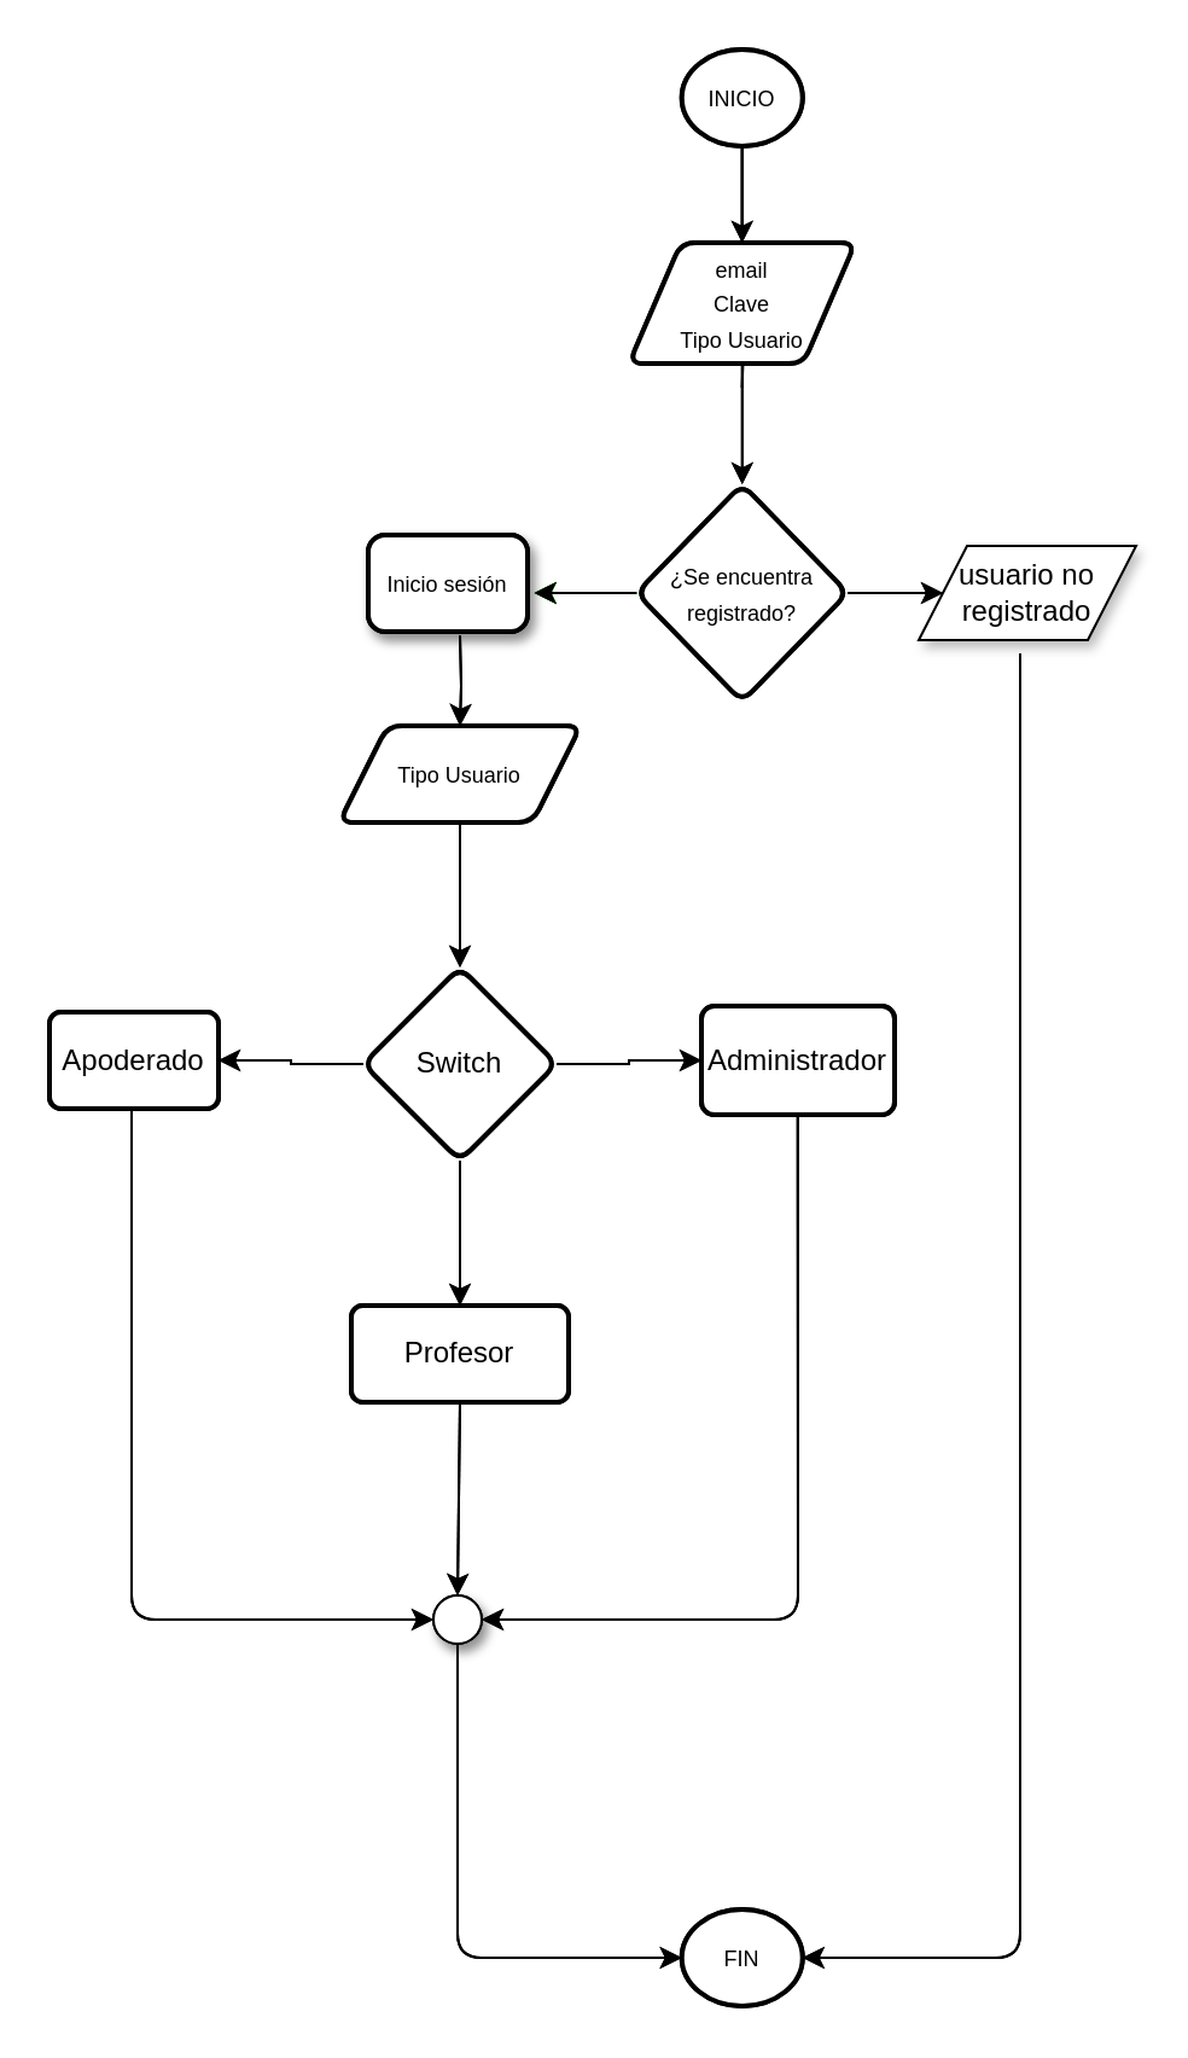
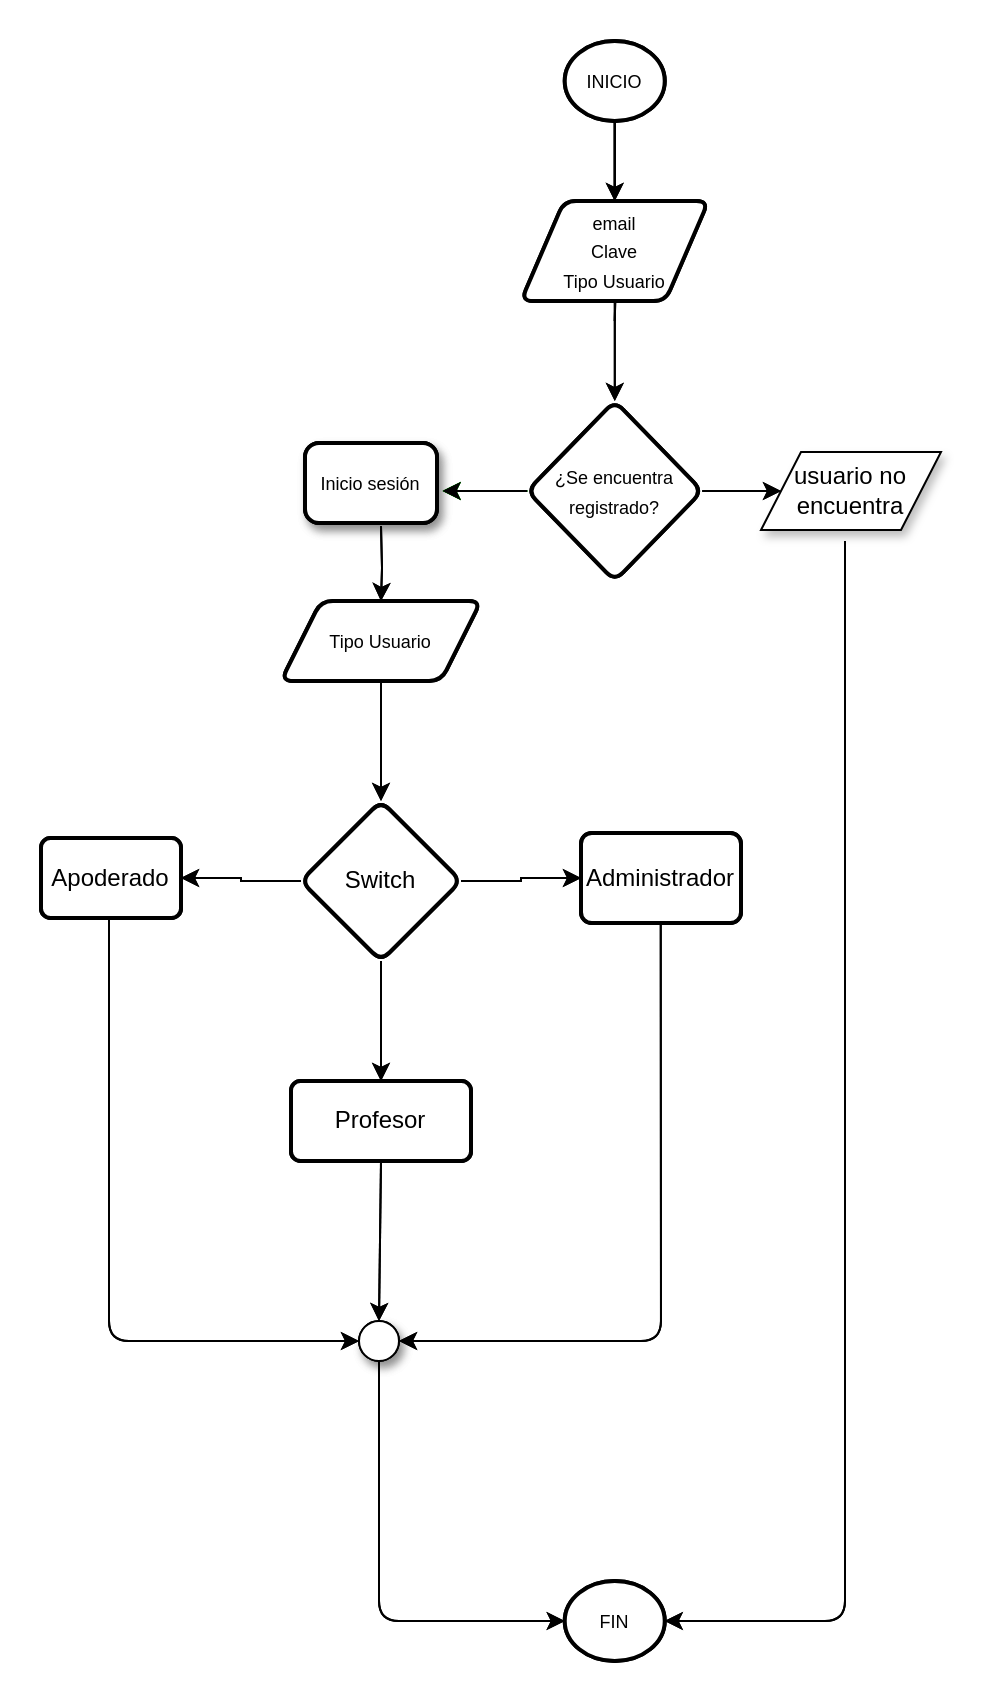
  <mxCell id="0" />
  <mxCell id="1" parent="0" />
  <mxCell id="2" value="" style="edgeStyle=orthogonalEdgeStyle;rounded=0;orthogonalLoop=1;jettySize=auto;html=1;" edge="1" parent="1" source="3" target="6"><mxGeometry relative="1" as="geometry" /></mxCell>
  <mxCell id="3" value="&lt;font style=&quot;font-size: 9px&quot;&gt;INICIO&lt;/font&gt;" style="strokeWidth=2;html=1;shape=mxgraph.flowchart.start_2;whiteSpace=wrap;" vertex="1" parent="1"><mxGeometry x="281.87" y="20" width="50" height="40" as="geometry" /></mxCell>
  <mxCell id="4" value="" style="edgeStyle=orthogonalEdgeStyle;rounded=0;orthogonalLoop=1;jettySize=auto;html=1;" edge="1" parent="1" target="6"><mxGeometry relative="1" as="geometry"><mxPoint x="306.87" y="160" as="sourcePoint" /></mxGeometry></mxCell>
  <mxCell id="5" value="" style="edgeStyle=orthogonalEdgeStyle;rounded=0;orthogonalLoop=1;jettySize=auto;html=1;" edge="1" parent="1" source="3" target="10"><mxGeometry relative="1" as="geometry" /></mxCell>
  <mxCell id="6" value="&lt;font style=&quot;font-size: 9px&quot;&gt;email&lt;br&gt;Clave&lt;br&gt;Tipo Usuario&lt;/font&gt;" style="shape=parallelogram;html=1;strokeWidth=2;perimeter=parallelogramPerimeter;whiteSpace=wrap;rounded=1;arcSize=12;size=0.23;" vertex="1" parent="1"><mxGeometry x="260" y="100" width="93.75" height="50" as="geometry" /></mxCell>
  <mxCell id="7" value="" style="edgeStyle=orthogonalEdgeStyle;rounded=0;orthogonalLoop=1;jettySize=auto;html=1;strokeColor=#00CC00;" edge="1" parent="1" source="10"><mxGeometry relative="1" as="geometry"><mxPoint x="220.8" y="245" as="targetPoint" /></mxGeometry></mxCell>
  <mxCell id="8" value="" style="edgeStyle=orthogonalEdgeStyle;rounded=0;orthogonalLoop=1;jettySize=auto;html=1;strokeColor=#000000;fillColor=#FF6666;" edge="1" parent="1" source="10"><mxGeometry relative="1" as="geometry"><mxPoint x="390" y="245" as="targetPoint" /></mxGeometry></mxCell>
  <mxCell id="9" value="" style="edgeStyle=orthogonalEdgeStyle;rounded=0;orthogonalLoop=1;jettySize=auto;html=1;strokeColor=#000000;fillColor=#FF6666;" edge="1" parent="1" source="10"><mxGeometry relative="1" as="geometry"><mxPoint x="220.8" y="245" as="targetPoint" /></mxGeometry></mxCell>
  <mxCell id="10" value="&lt;font style=&quot;font-size: 9px&quot;&gt;¿Se encuentra registrado?&lt;/font&gt;" style="rhombus;whiteSpace=wrap;html=1;rounded=1;strokeWidth=2;arcSize=12;" vertex="1" parent="1"><mxGeometry x="263.12" y="200" width="87.5" height="90" as="geometry" /></mxCell>
  <mxCell id="11" value="" style="edgeStyle=orthogonalEdgeStyle;rounded=0;orthogonalLoop=1;jettySize=auto;html=1;strokeColor=#000000;fillColor=#FF6666;" edge="1" parent="1" target="13"><mxGeometry relative="1" as="geometry"><mxPoint x="190" y="262.5" as="sourcePoint" /></mxGeometry></mxCell>
  <mxCell id="12" value="" style="edgeStyle=orthogonalEdgeStyle;rounded=0;orthogonalLoop=1;jettySize=auto;html=1;strokeColor=#000000;fillColor=#FF6666;" edge="1" parent="1" source="13" target="17"><mxGeometry relative="1" as="geometry" /></mxCell>
  <mxCell id="13" value="&lt;font style=&quot;font-size: 9px&quot;&gt;Tipo Usuario&lt;/font&gt;" style="shape=parallelogram;perimeter=parallelogramPerimeter;whiteSpace=wrap;html=1;fixedSize=1;rounded=1;strokeWidth=2;arcSize=12;" vertex="1" parent="1"><mxGeometry x="140" y="300" width="100" height="40" as="geometry" /></mxCell>
  <mxCell id="14" value="" style="edgeStyle=orthogonalEdgeStyle;rounded=0;orthogonalLoop=1;jettySize=auto;html=1;strokeColor=#000000;fillColor=#FF6666;" edge="1" parent="1" source="17" target="19"><mxGeometry relative="1" as="geometry" /></mxCell>
  <mxCell id="15" value="" style="edgeStyle=orthogonalEdgeStyle;rounded=0;orthogonalLoop=1;jettySize=auto;html=1;strokeColor=#000000;fillColor=#FF6666;" edge="1" parent="1" source="17" target="20"><mxGeometry relative="1" as="geometry" /></mxCell>
  <mxCell id="16" value="" style="edgeStyle=orthogonalEdgeStyle;rounded=0;orthogonalLoop=1;jettySize=auto;html=1;strokeColor=#000000;fillColor=#FF6666;" edge="1" parent="1" source="17" target="21"><mxGeometry relative="1" as="geometry" /></mxCell>
  <mxCell id="17" value="Switch" style="rhombus;whiteSpace=wrap;html=1;rounded=1;strokeWidth=2;arcSize=12;" vertex="1" parent="1"><mxGeometry x="150" y="400" width="80" height="80" as="geometry" /></mxCell>
  <mxCell id="18" value="&lt;font style=&quot;font-size: 9px&quot;&gt;Inicio sesión&lt;/font&gt;" style="rounded=1;whiteSpace=wrap;html=1;absoluteArcSize=1;arcSize=14;strokeWidth=2;shadow=1;fillColor=#FFFFFF;" vertex="1" parent="1"><mxGeometry x="152" y="221" width="66" height="40" as="geometry" /></mxCell>
  <mxCell id="19" value="Administrador" style="whiteSpace=wrap;html=1;rounded=1;strokeWidth=2;arcSize=12;" vertex="1" parent="1"><mxGeometry x="290" y="416" width="80" height="45" as="geometry" /></mxCell>
  <mxCell id="20" value="Profesor" style="whiteSpace=wrap;html=1;rounded=1;strokeWidth=2;arcSize=12;" vertex="1" parent="1"><mxGeometry x="145" y="540" width="90" height="40" as="geometry" /></mxCell>
  <mxCell id="21" value="Apoderado" style="whiteSpace=wrap;html=1;rounded=1;strokeWidth=2;arcSize=12;" vertex="1" parent="1"><mxGeometry x="20" y="418.5" width="70" height="40" as="geometry" /></mxCell>
  <mxCell id="22" value="&lt;font style=&quot;font-size: 9px&quot;&gt;FIN&lt;/font&gt;" style="strokeWidth=2;html=1;shape=mxgraph.flowchart.start_2;whiteSpace=wrap;" vertex="1" parent="1"><mxGeometry x="281.87" y="790" width="50" height="40" as="geometry" /></mxCell>
  <mxCell id="23" value="" style="verticalLabelPosition=bottom;verticalAlign=top;html=1;shape=mxgraph.flowchart.on-page_reference;shadow=1;fillColor=#FFFFFF;" vertex="1" parent="1"><mxGeometry x="179" y="660" width="20" height="20" as="geometry" /></mxCell>
  <mxCell id="24" value="" style="endArrow=classic;html=1;strokeColor=#000000;fillColor=#FF6666;entryX=0;entryY=0.5;entryDx=0;entryDy=0;entryPerimeter=0;" edge="1" parent="1" target="23"><mxGeometry width="50" height="50" relative="1" as="geometry"><mxPoint x="54" y="458.5" as="sourcePoint" /><mxPoint x="54" y="670" as="targetPoint" /><Array as="points"><mxPoint x="54" y="670" /></Array></mxGeometry></mxCell>
  <mxCell id="25" value="" style="endArrow=classic;html=1;strokeColor=#000000;fillColor=#FF6666;entryX=1;entryY=0.5;entryDx=0;entryDy=0;entryPerimeter=0;" edge="1" parent="1" target="23"><mxGeometry width="50" height="50" relative="1" as="geometry"><mxPoint x="329.87" y="461" as="sourcePoint" /><mxPoint x="329.87" y="551" as="targetPoint" /><Array as="points"><mxPoint x="330" y="670" /></Array></mxGeometry></mxCell>
  <mxCell id="26" value="" style="endArrow=classic;html=1;strokeColor=#000000;fillColor=#FF6666;exitX=0.5;exitY=1;exitDx=0;exitDy=0;entryX=0.5;entryY=0;entryDx=0;entryDy=0;entryPerimeter=0;" edge="1" parent="1" source="20" target="23"><mxGeometry width="50" height="50" relative="1" as="geometry"><mxPoint x="300" y="590" as="sourcePoint" /><mxPoint x="350" y="540" as="targetPoint" /></mxGeometry></mxCell>
  <mxCell id="27" value="" style="endArrow=classic;html=1;strokeColor=#000000;fillColor=#FF6666;entryX=1;entryY=0.5;entryDx=0;entryDy=0;entryPerimeter=0;" edge="1" parent="1" target="22"><mxGeometry width="50" height="50" relative="1" as="geometry"><mxPoint x="422" y="270" as="sourcePoint" /><mxPoint x="422" y="540" as="targetPoint" /><Array as="points"><mxPoint x="422" y="810" /></Array></mxGeometry></mxCell>
  <mxCell id="28" value="" style="endArrow=classic;html=1;strokeColor=#000000;fillColor=#FF6666;exitX=0.145;exitY=0.855;exitDx=0;exitDy=0;exitPerimeter=0;entryX=0;entryY=0.5;entryDx=0;entryDy=0;entryPerimeter=0;" edge="1" parent="1" target="22"><mxGeometry width="50" height="50" relative="1" as="geometry"><mxPoint x="189" y="680" as="sourcePoint" /><mxPoint x="189.1" y="852.9" as="targetPoint" /><Array as="points"><mxPoint x="189" y="810" /></Array></mxGeometry></mxCell>
  <mxCell id="29" value="Untitled Layer" parent="0" />
  <mxCell id="30" value="" style="edgeStyle=orthogonalEdgeStyle;rounded=0;orthogonalLoop=1;jettySize=auto;html=1;" edge="1" parent="29" source="31" target="34"><mxGeometry relative="1" as="geometry" /></mxCell>
  <mxCell id="31" value="&lt;font style=&quot;font-size: 9px&quot;&gt;INICIO&lt;/font&gt;" style="strokeWidth=2;html=1;shape=mxgraph.flowchart.start_2;whiteSpace=wrap;" vertex="1" parent="29"><mxGeometry x="281.87" y="20" width="50" height="40" as="geometry" /></mxCell>
  <mxCell id="32" value="" style="edgeStyle=orthogonalEdgeStyle;rounded=0;orthogonalLoop=1;jettySize=auto;html=1;" edge="1" parent="29" target="34"><mxGeometry relative="1" as="geometry"><mxPoint x="306.87" y="160" as="sourcePoint" /></mxGeometry></mxCell>
  <mxCell id="33" value="" style="edgeStyle=orthogonalEdgeStyle;rounded=0;orthogonalLoop=1;jettySize=auto;html=1;" edge="1" parent="29" source="31" target="38"><mxGeometry relative="1" as="geometry" /></mxCell>
  <mxCell id="34" value="&lt;font style=&quot;font-size: 9px&quot;&gt;email&lt;br&gt;Clave&lt;br&gt;Tipo Usuario&lt;/font&gt;" style="shape=parallelogram;html=1;strokeWidth=2;perimeter=parallelogramPerimeter;whiteSpace=wrap;rounded=1;arcSize=12;size=0.23;" vertex="1" parent="29"><mxGeometry x="260" y="100" width="93.75" height="50" as="geometry" /></mxCell>
  <mxCell id="35" value="" style="edgeStyle=orthogonalEdgeStyle;rounded=0;orthogonalLoop=1;jettySize=auto;html=1;strokeColor=#00CC00;" edge="1" parent="29" source="38"><mxGeometry relative="1" as="geometry"><mxPoint x="220.8" y="245" as="targetPoint" /></mxGeometry></mxCell>
  <mxCell id="36" value="" style="edgeStyle=orthogonalEdgeStyle;rounded=0;orthogonalLoop=1;jettySize=auto;html=1;strokeColor=#000000;fillColor=#FF6666;" edge="1" parent="29" source="38"><mxGeometry relative="1" as="geometry"><mxPoint x="390" y="245" as="targetPoint" /></mxGeometry></mxCell>
  <mxCell id="37" value="" style="edgeStyle=orthogonalEdgeStyle;rounded=0;orthogonalLoop=1;jettySize=auto;html=1;strokeColor=#000000;fillColor=#FF6666;" edge="1" parent="29" source="38"><mxGeometry relative="1" as="geometry"><mxPoint x="220.8" y="245" as="targetPoint" /></mxGeometry></mxCell>
  <mxCell id="38" value="&lt;font style=&quot;font-size: 9px&quot;&gt;¿Se encuentra registrado?&lt;/font&gt;" style="rhombus;whiteSpace=wrap;html=1;rounded=1;strokeWidth=2;arcSize=12;" vertex="1" parent="29"><mxGeometry x="263.12" y="200" width="87.5" height="90" as="geometry" /></mxCell>
  <mxCell id="39" value="" style="edgeStyle=orthogonalEdgeStyle;rounded=0;orthogonalLoop=1;jettySize=auto;html=1;strokeColor=#000000;fillColor=#FF6666;" edge="1" parent="29" target="41"><mxGeometry relative="1" as="geometry"><mxPoint x="190" y="262.5" as="sourcePoint" /></mxGeometry></mxCell>
  <mxCell id="40" value="" style="edgeStyle=orthogonalEdgeStyle;rounded=0;orthogonalLoop=1;jettySize=auto;html=1;strokeColor=#000000;fillColor=#FF6666;" edge="1" parent="29" source="41" target="45"><mxGeometry relative="1" as="geometry" /></mxCell>
  <mxCell id="41" value="&lt;font style=&quot;font-size: 9px&quot;&gt;Tipo Usuario&lt;/font&gt;" style="shape=parallelogram;perimeter=parallelogramPerimeter;whiteSpace=wrap;html=1;fixedSize=1;rounded=1;strokeWidth=2;arcSize=12;" vertex="1" parent="29"><mxGeometry x="140" y="300" width="100" height="40" as="geometry" /></mxCell>
  <mxCell id="42" value="" style="edgeStyle=orthogonalEdgeStyle;rounded=0;orthogonalLoop=1;jettySize=auto;html=1;strokeColor=#000000;fillColor=#FF6666;" edge="1" parent="29" source="45" target="47"><mxGeometry relative="1" as="geometry" /></mxCell>
  <mxCell id="43" value="" style="edgeStyle=orthogonalEdgeStyle;rounded=0;orthogonalLoop=1;jettySize=auto;html=1;strokeColor=#000000;fillColor=#FF6666;" edge="1" parent="29" source="45" target="48"><mxGeometry relative="1" as="geometry" /></mxCell>
  <mxCell id="44" value="" style="edgeStyle=orthogonalEdgeStyle;rounded=0;orthogonalLoop=1;jettySize=auto;html=1;strokeColor=#000000;fillColor=#FF6666;" edge="1" parent="29" source="45" target="49"><mxGeometry relative="1" as="geometry" /></mxCell>
  <mxCell id="45" value="Switch" style="rhombus;whiteSpace=wrap;html=1;rounded=1;strokeWidth=2;arcSize=12;" vertex="1" parent="29"><mxGeometry x="150" y="400" width="80" height="80" as="geometry" /></mxCell>
  <mxCell id="46" value="&lt;font style=&quot;font-size: 9px&quot;&gt;Inicio sesión&lt;/font&gt;" style="rounded=1;whiteSpace=wrap;html=1;absoluteArcSize=1;arcSize=14;strokeWidth=2;shadow=1;fillColor=#FFFFFF;" vertex="1" parent="29"><mxGeometry x="152" y="221" width="66" height="40" as="geometry" /></mxCell>
  <mxCell id="47" value="Administrador" style="whiteSpace=wrap;html=1;rounded=1;strokeWidth=2;arcSize=12;" vertex="1" parent="29"><mxGeometry x="290" y="416" width="80" height="45" as="geometry" /></mxCell>
  <mxCell id="48" value="Profesor" style="whiteSpace=wrap;html=1;rounded=1;strokeWidth=2;arcSize=12;" vertex="1" parent="29"><mxGeometry x="145" y="540" width="90" height="40" as="geometry" /></mxCell>
  <mxCell id="49" value="Apoderado" style="whiteSpace=wrap;html=1;rounded=1;strokeWidth=2;arcSize=12;" vertex="1" parent="29"><mxGeometry x="20" y="418.5" width="70" height="40" as="geometry" /></mxCell>
  <mxCell id="50" value="&lt;font style=&quot;font-size: 9px&quot;&gt;FIN&lt;/font&gt;" style="strokeWidth=2;html=1;shape=mxgraph.flowchart.start_2;whiteSpace=wrap;" vertex="1" parent="29"><mxGeometry x="281.87" y="790" width="50" height="40" as="geometry" /></mxCell>
  <mxCell id="51" value="" style="verticalLabelPosition=bottom;verticalAlign=top;html=1;shape=mxgraph.flowchart.on-page_reference;shadow=1;fillColor=#FFFFFF;" vertex="1" parent="29"><mxGeometry x="179" y="660" width="20" height="20" as="geometry" /></mxCell>
  <mxCell id="52" value="" style="endArrow=classic;html=1;strokeColor=#000000;fillColor=#FF6666;entryX=0;entryY=0.5;entryDx=0;entryDy=0;entryPerimeter=0;" edge="1" parent="29" target="51"><mxGeometry width="50" height="50" relative="1" as="geometry"><mxPoint x="54" y="458.5" as="sourcePoint" /><mxPoint x="54" y="670" as="targetPoint" /><Array as="points"><mxPoint x="54" y="670" /></Array></mxGeometry></mxCell>
  <mxCell id="53" value="" style="endArrow=classic;html=1;strokeColor=#000000;fillColor=#FF6666;entryX=1;entryY=0.5;entryDx=0;entryDy=0;entryPerimeter=0;" edge="1" parent="29" target="51"><mxGeometry width="50" height="50" relative="1" as="geometry"><mxPoint x="329.87" y="461" as="sourcePoint" /><mxPoint x="329.87" y="551" as="targetPoint" /><Array as="points"><mxPoint x="330" y="670" /></Array></mxGeometry></mxCell>
  <mxCell id="54" value="" style="endArrow=classic;html=1;strokeColor=#000000;fillColor=#FF6666;exitX=0.5;exitY=1;exitDx=0;exitDy=0;entryX=0.5;entryY=0;entryDx=0;entryDy=0;entryPerimeter=0;" edge="1" parent="29" source="48" target="51"><mxGeometry width="50" height="50" relative="1" as="geometry"><mxPoint x="300" y="590" as="sourcePoint" /><mxPoint x="350" y="540" as="targetPoint" /></mxGeometry></mxCell>
  <mxCell id="55" value="" style="endArrow=classic;html=1;strokeColor=#000000;fillColor=#FF6666;entryX=1;entryY=0.5;entryDx=0;entryDy=0;entryPerimeter=0;" edge="1" parent="29" target="50"><mxGeometry width="50" height="50" relative="1" as="geometry"><mxPoint x="422" y="270" as="sourcePoint" /><mxPoint x="422" y="540" as="targetPoint" /><Array as="points"><mxPoint x="422" y="810" /></Array></mxGeometry></mxCell>
  <mxCell id="56" value="" style="endArrow=classic;html=1;strokeColor=#000000;fillColor=#FF6666;exitX=0.145;exitY=0.855;exitDx=0;exitDy=0;exitPerimeter=0;entryX=0;entryY=0.5;entryDx=0;entryDy=0;entryPerimeter=0;" edge="1" parent="29" target="50"><mxGeometry width="50" height="50" relative="1" as="geometry"><mxPoint x="189" y="680" as="sourcePoint" /><mxPoint x="189.1" y="852.9" as="targetPoint" /><Array as="points"><mxPoint x="189" y="810" /></Array></mxGeometry></mxCell>
- <mxCell id="57" value="usuario no registrado" style="shape=parallelogram;perimeter=parallelogramPerimeter;whiteSpace=wrap;html=1;fixedSize=1;shadow=1;fillColor=#FFFFFF;" vertex="1" parent="29"><mxGeometry x="380" y="225.5" width="90" height="39" as="geometry" /></mxCell>
+ <mxCell id="57" value="usuario no encuentra" style="shape=parallelogram;perimeter=parallelogramPerimeter;whiteSpace=wrap;html=1;fixedSize=1;shadow=1;fillColor=#FFFFFF;" vertex="1" parent="29"><mxGeometry x="380" y="225.5" width="90" height="39" as="geometry" /></mxCell>
